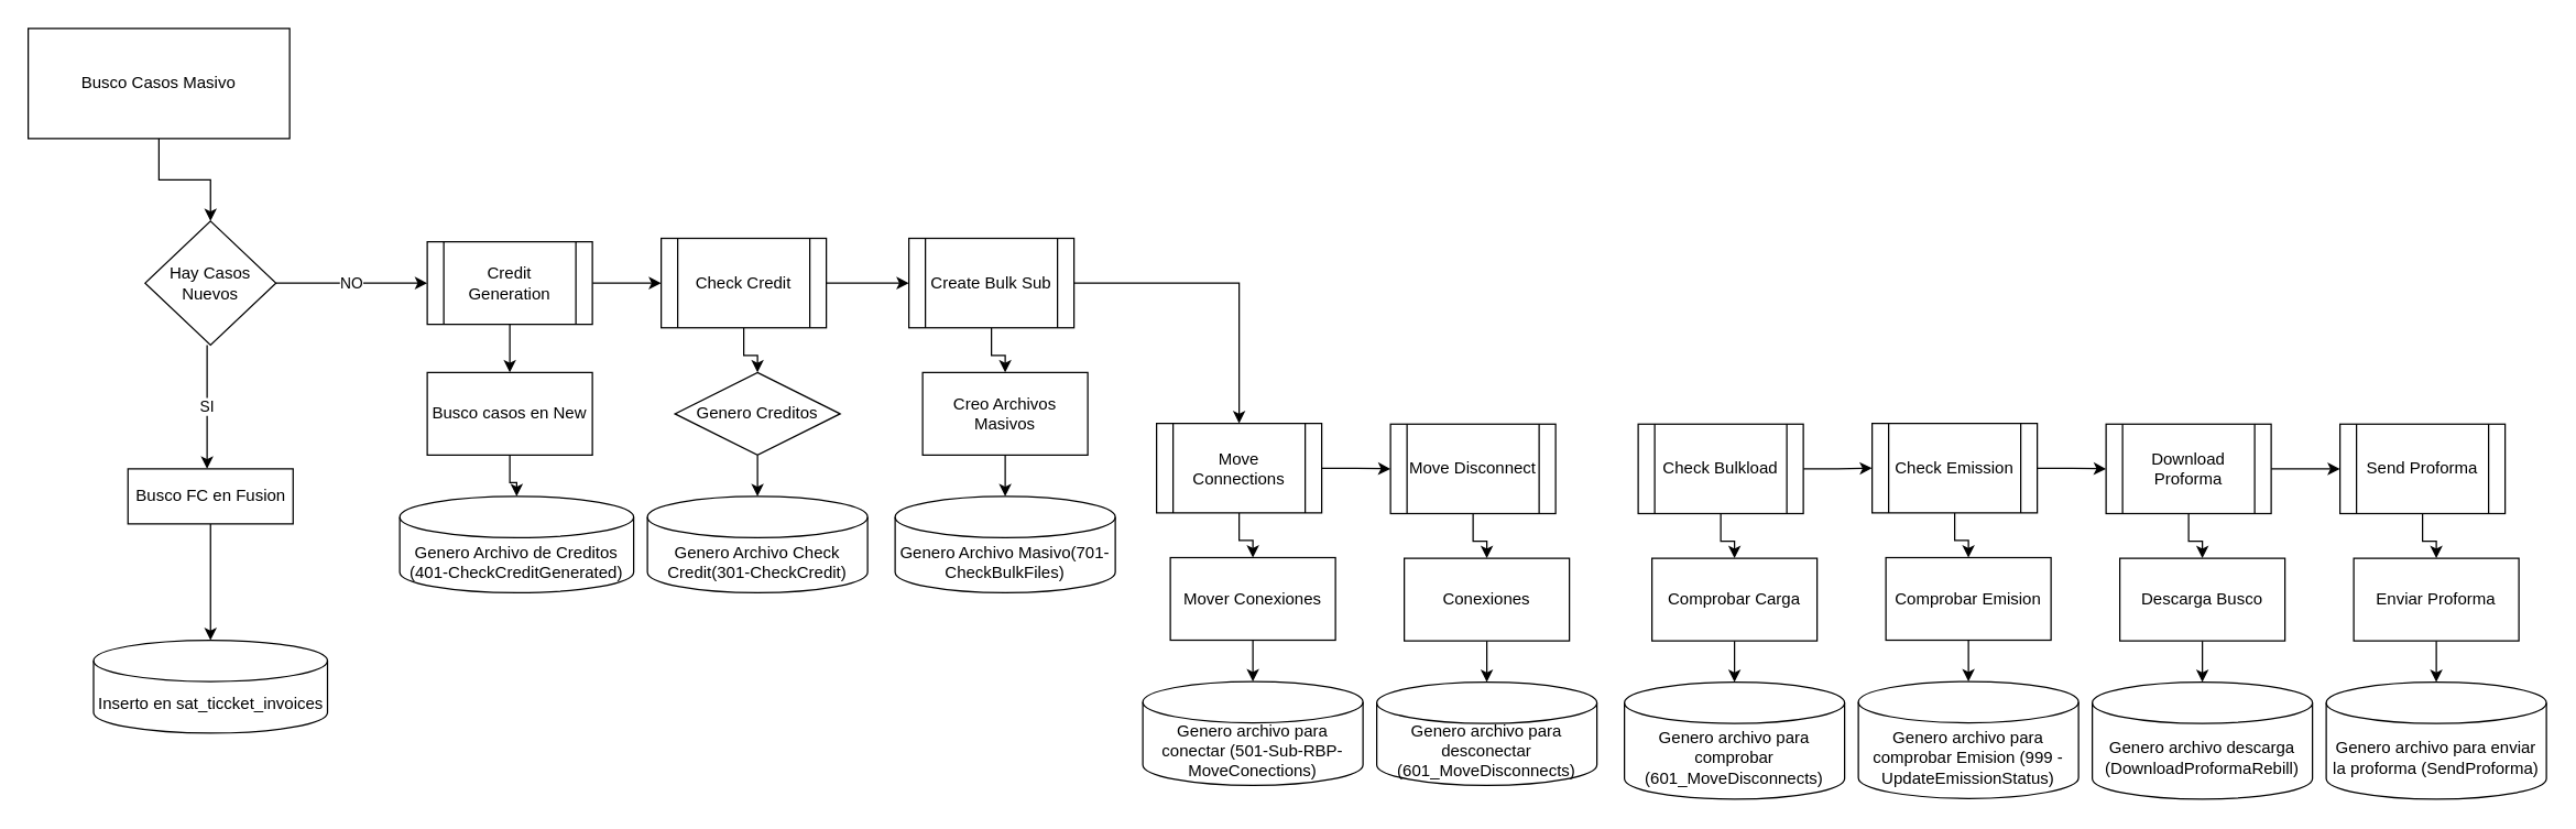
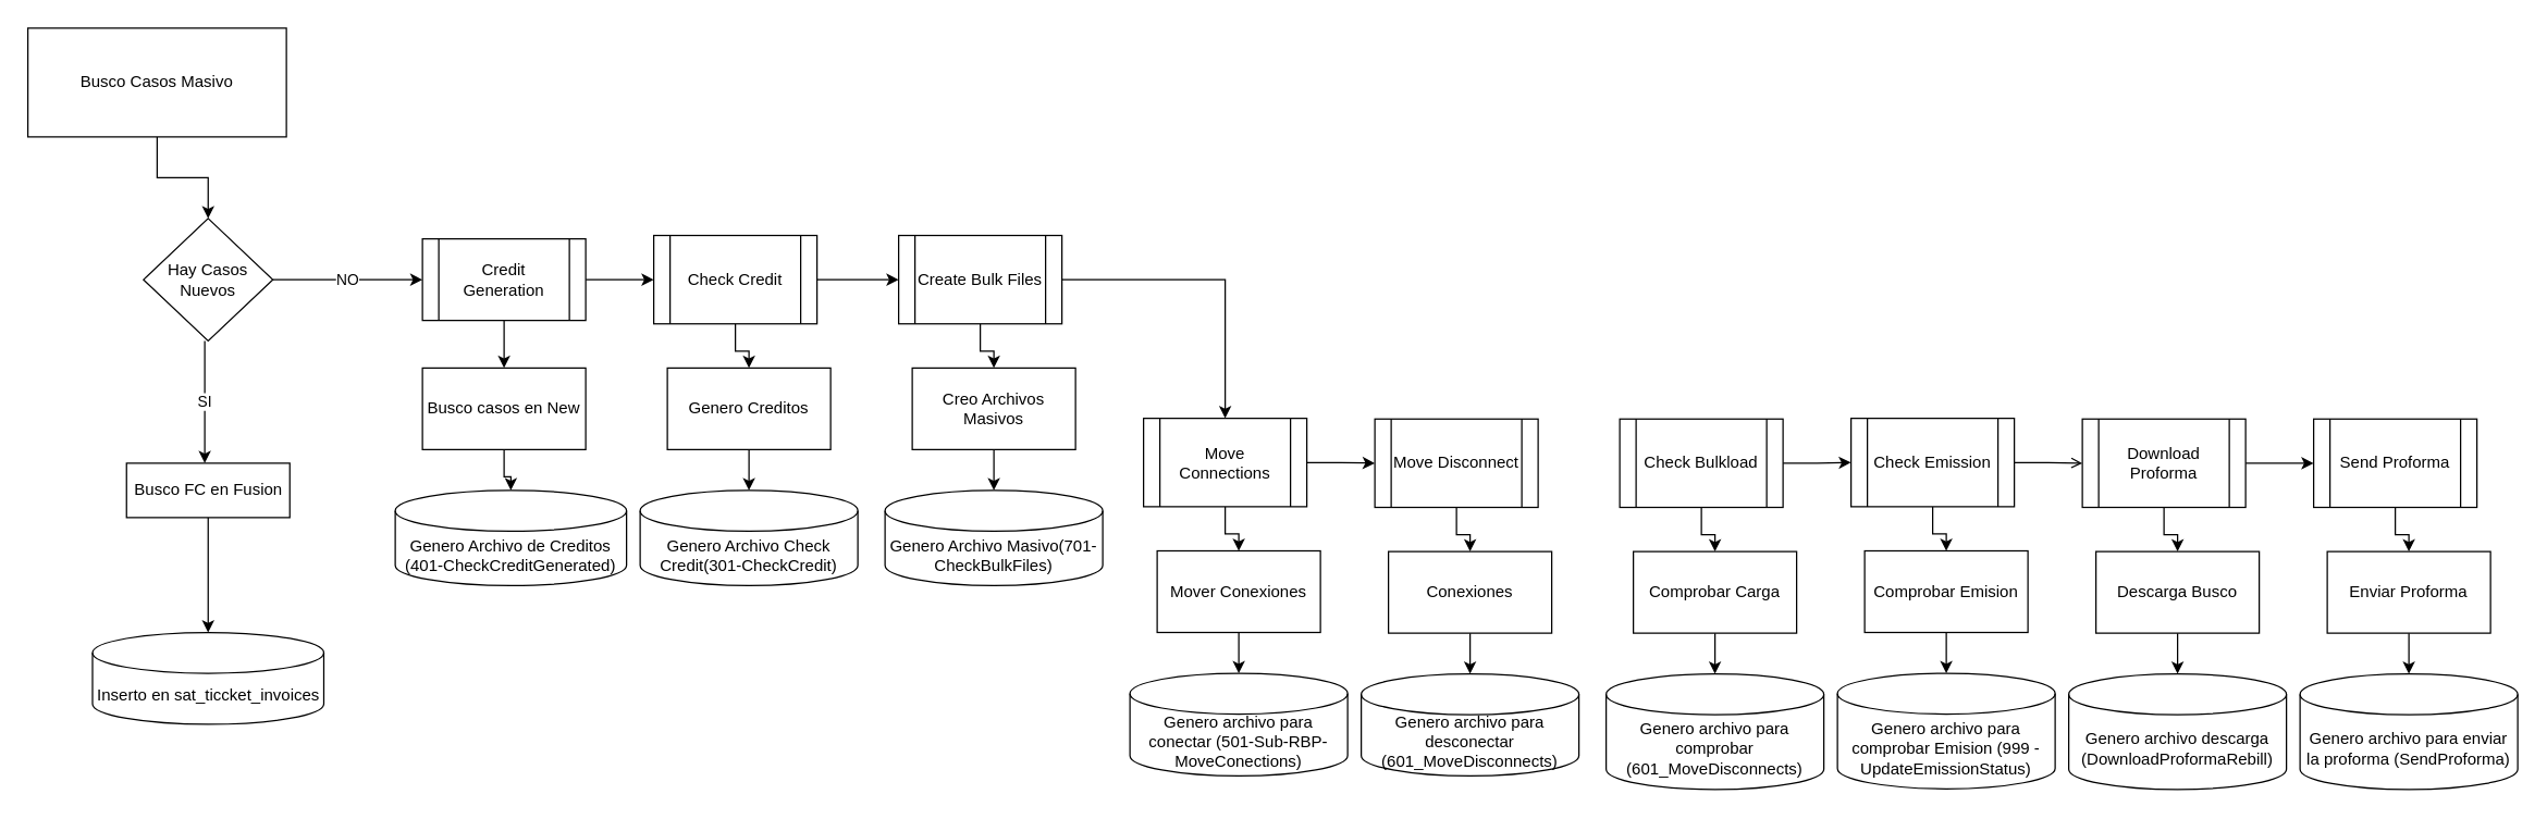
  <mxCell id="0" />
  <mxCell id="1" parent="0" />
  <mxCell id="2" style="edgeStyle=orthogonalEdgeStyle;rounded=0;orthogonalLoop=1;jettySize=auto;html=1;exitX=0.5;exitY=1;exitDx=0;exitDy=0;entryX=0.5;entryY=0;entryDx=0;entryDy=0;" parent="1" source="3" target="7" edge="1"><mxGeometry relative="1" as="geometry" /></mxCell>
  <mxCell id="3" value="Busco Casos Masivo" style="rounded=0;whiteSpace=wrap;html=1;" parent="1" vertex="1"><mxGeometry x="20" y="20" width="190" height="80" as="geometry" /></mxCell>
  <mxCell id="4" value="" style="edgeStyle=orthogonalEdgeStyle;rounded=0;orthogonalLoop=1;jettySize=auto;html=1;" parent="1" edge="1"><mxGeometry relative="1" as="geometry"><mxPoint x="150" y="220" as="targetPoint" /></mxGeometry></mxCell>
  <mxCell id="5" value="SI" style="edgeStyle=orthogonalEdgeStyle;rounded=0;orthogonalLoop=1;jettySize=auto;html=1;" parent="1" edge="1"><mxGeometry relative="1" as="geometry"><mxPoint x="150" y="250" as="sourcePoint" /><mxPoint x="150" y="340" as="targetPoint" /></mxGeometry></mxCell>
  <mxCell id="6" value="NO" style="edgeStyle=orthogonalEdgeStyle;rounded=0;orthogonalLoop=1;jettySize=auto;html=1;entryX=0;entryY=0.5;entryDx=0;entryDy=0;" parent="1" source="7" target="13" edge="1"><mxGeometry relative="1" as="geometry"><mxPoint x="270" y="205" as="targetPoint" /></mxGeometry></mxCell>
  <mxCell id="7" value="Hay Casos Nuevos" style="rhombus;whiteSpace=wrap;html=1;rounded=0;" parent="1" vertex="1"><mxGeometry x="105" y="160" width="95" height="90" as="geometry" /></mxCell>
  <mxCell id="8" value="" style="edgeStyle=orthogonalEdgeStyle;rounded=0;orthogonalLoop=1;jettySize=auto;html=1;" parent="1" source="9" target="10" edge="1"><mxGeometry relative="1" as="geometry" /></mxCell>
  <mxCell id="9" value="Busco FC en Fusion" style="whiteSpace=wrap;html=1;rounded=0;" parent="1" vertex="1"><mxGeometry x="92.5" y="340" width="120" height="40" as="geometry" /></mxCell>
  <mxCell id="10" value="Inserto en sat_ticcket_invoices" style="shape=cylinder3;whiteSpace=wrap;html=1;boundedLbl=1;backgroundOutline=1;size=15;" parent="1" vertex="1"><mxGeometry x="67.5" y="464.5" width="170" height="67.5" as="geometry" /></mxCell>
  <mxCell id="11" value="" style="edgeStyle=orthogonalEdgeStyle;rounded=0;orthogonalLoop=1;jettySize=auto;html=1;" parent="1" source="13" target="15" edge="1"><mxGeometry relative="1" as="geometry" /></mxCell>
  <mxCell id="12" value="" style="edgeStyle=orthogonalEdgeStyle;rounded=0;orthogonalLoop=1;jettySize=auto;html=1;" parent="1" source="13" target="19" edge="1"><mxGeometry relative="1" as="geometry" /></mxCell>
  <mxCell id="13" value="Credit Generation" style="shape=process;whiteSpace=wrap;html=1;backgroundOutline=1;" parent="1" vertex="1"><mxGeometry x="310" y="175" width="120" height="60" as="geometry" /></mxCell>
  <mxCell id="14" value="" style="edgeStyle=orthogonalEdgeStyle;rounded=0;orthogonalLoop=1;jettySize=auto;html=1;" parent="1" source="15" target="16" edge="1"><mxGeometry relative="1" as="geometry" /></mxCell>
  <mxCell id="15" value="Busco casos en New" style="whiteSpace=wrap;html=1;" parent="1" vertex="1"><mxGeometry x="310" y="270" width="120" height="60" as="geometry" /></mxCell>
  <mxCell id="16" value="Genero Archivo de Creditos&lt;br&gt;(401-CheckCreditGenerated)" style="shape=cylinder3;whiteSpace=wrap;html=1;boundedLbl=1;backgroundOutline=1;size=15;" parent="1" vertex="1"><mxGeometry x="290" y="360" width="170" height="70" as="geometry" /></mxCell>
  <mxCell id="17" value="" style="edgeStyle=orthogonalEdgeStyle;rounded=0;orthogonalLoop=1;jettySize=auto;html=1;" parent="1" source="19" target="21" edge="1"><mxGeometry relative="1" as="geometry" /></mxCell>
  <mxCell id="18" value="" style="edgeStyle=orthogonalEdgeStyle;rounded=0;orthogonalLoop=1;jettySize=auto;html=1;" parent="1" source="19" target="25" edge="1"><mxGeometry relative="1" as="geometry" /></mxCell>
  <mxCell id="19" value="Check Credit" style="shape=process;whiteSpace=wrap;html=1;backgroundOutline=1;" parent="1" vertex="1"><mxGeometry x="480" y="172.5" width="120" height="65" as="geometry" /></mxCell>
  <mxCell id="20" value="" style="edgeStyle=orthogonalEdgeStyle;rounded=0;orthogonalLoop=1;jettySize=auto;html=1;" parent="1" source="21" target="22" edge="1"><mxGeometry relative="1" as="geometry" /></mxCell>
- <mxCell id="21" value="Genero Creditos" style="rhombus;whiteSpace=wrap;html=1;" parent="1" vertex="1"><mxGeometry x="490" y="270" width="120" height="60" as="geometry" /></mxCell>
+ <mxCell id="21" value="Genero Creditos" style="whiteSpace=wrap;html=1;" parent="1" vertex="1"><mxGeometry x="490" y="270" width="120" height="60" as="geometry" /></mxCell>
  <mxCell id="22" value="Genero Archivo Check Credit(301-CheckCredit)" style="shape=cylinder3;whiteSpace=wrap;html=1;boundedLbl=1;backgroundOutline=1;size=15;" parent="1" vertex="1"><mxGeometry x="470" y="360" width="160" height="70" as="geometry" /></mxCell>
  <mxCell id="23" value="" style="edgeStyle=orthogonalEdgeStyle;rounded=0;orthogonalLoop=1;jettySize=auto;html=1;" parent="1" source="25" target="27" edge="1"><mxGeometry relative="1" as="geometry" /></mxCell>
  <mxCell id="24" style="edgeStyle=orthogonalEdgeStyle;rounded=0;orthogonalLoop=1;jettySize=auto;html=1;entryX=0.5;entryY=0;entryDx=0;entryDy=0;" parent="1" source="25" target="31" edge="1"><mxGeometry relative="1" as="geometry" /></mxCell>
- <mxCell id="25" value="Create Bulk Sub" style="shape=process;whiteSpace=wrap;html=1;backgroundOutline=1;" parent="1" vertex="1"><mxGeometry x="660" y="172.5" width="120" height="65" as="geometry" /></mxCell>
+ <mxCell id="25" value="Create Bulk Files" style="shape=process;whiteSpace=wrap;html=1;backgroundOutline=1;" parent="1" vertex="1"><mxGeometry x="660" y="172.5" width="120" height="65" as="geometry" /></mxCell>
  <mxCell id="26" value="" style="edgeStyle=orthogonalEdgeStyle;rounded=0;orthogonalLoop=1;jettySize=auto;html=1;" parent="1" source="27" target="28" edge="1"><mxGeometry relative="1" as="geometry" /></mxCell>
  <mxCell id="27" value="Creo Archivos Masivos" style="whiteSpace=wrap;html=1;" parent="1" vertex="1"><mxGeometry x="670" y="270" width="120" height="60" as="geometry" /></mxCell>
  <mxCell id="28" value="Genero Archivo Masivo(701-CheckBulkFiles)" style="shape=cylinder3;whiteSpace=wrap;html=1;boundedLbl=1;backgroundOutline=1;size=15;" parent="1" vertex="1"><mxGeometry x="650" y="360" width="160" height="70" as="geometry" /></mxCell>
  <mxCell id="29" value="" style="edgeStyle=orthogonalEdgeStyle;rounded=0;orthogonalLoop=1;jettySize=auto;html=1;" parent="1" source="31" target="33" edge="1"><mxGeometry relative="1" as="geometry" /></mxCell>
  <mxCell id="30" style="edgeStyle=orthogonalEdgeStyle;rounded=0;orthogonalLoop=1;jettySize=auto;html=1;entryX=0;entryY=0.5;entryDx=0;entryDy=0;" parent="1" source="31" target="36" edge="1"><mxGeometry relative="1" as="geometry" /></mxCell>
  <mxCell id="31" value="Move Connections" style="shape=process;whiteSpace=wrap;html=1;backgroundOutline=1;" parent="1" vertex="1"><mxGeometry x="840" y="307" width="120" height="65" as="geometry" /></mxCell>
  <mxCell id="32" value="" style="edgeStyle=orthogonalEdgeStyle;rounded=0;orthogonalLoop=1;jettySize=auto;html=1;" parent="1" source="33" target="34" edge="1"><mxGeometry relative="1" as="geometry" /></mxCell>
  <mxCell id="33" value="Mover Conexiones" style="whiteSpace=wrap;html=1;" parent="1" vertex="1"><mxGeometry x="850" y="404.5" width="120" height="60" as="geometry" /></mxCell>
  <mxCell id="34" value="Genero archivo para conectar (501-Sub-RBP-MoveConections)" style="shape=cylinder3;whiteSpace=wrap;html=1;boundedLbl=1;backgroundOutline=1;size=15;" parent="1" vertex="1"><mxGeometry x="830" y="494.5" width="160" height="75.5" as="geometry" /></mxCell>
  <mxCell id="35" value="" style="edgeStyle=orthogonalEdgeStyle;rounded=0;orthogonalLoop=1;jettySize=auto;html=1;" parent="1" source="36" target="38" edge="1"><mxGeometry relative="1" as="geometry" /></mxCell>
  <mxCell id="36" value="Move Disconnect" style="shape=process;whiteSpace=wrap;html=1;backgroundOutline=1;" parent="1" vertex="1"><mxGeometry x="1010" y="307.5" width="120" height="65" as="geometry" /></mxCell>
  <mxCell id="37" value="" style="edgeStyle=orthogonalEdgeStyle;rounded=0;orthogonalLoop=1;jettySize=auto;html=1;" parent="1" source="38" target="39" edge="1"><mxGeometry relative="1" as="geometry" /></mxCell>
  <mxCell id="38" value="Conexiones" style="whiteSpace=wrap;html=1;" parent="1" vertex="1"><mxGeometry x="1020" y="405" width="120" height="60" as="geometry" /></mxCell>
  <mxCell id="39" value="Genero archivo para desconectar (601_MoveDisconnects)" style="shape=cylinder3;whiteSpace=wrap;html=1;boundedLbl=1;backgroundOutline=1;size=15;" parent="1" vertex="1"><mxGeometry x="1000" y="495" width="160" height="75" as="geometry" /></mxCell>
  <mxCell id="40" value="" style="edgeStyle=orthogonalEdgeStyle;rounded=0;orthogonalLoop=1;jettySize=auto;html=1;" parent="1" source="42" target="44" edge="1"><mxGeometry relative="1" as="geometry" /></mxCell>
  <mxCell id="41" value="" style="edgeStyle=orthogonalEdgeStyle;rounded=0;orthogonalLoop=1;jettySize=auto;html=1;" parent="1" source="42" target="48" edge="1"><mxGeometry relative="1" as="geometry" /></mxCell>
  <mxCell id="42" value="Check Bulkload" style="shape=process;whiteSpace=wrap;html=1;backgroundOutline=1;" parent="1" vertex="1"><mxGeometry x="1190" y="307.5" width="120" height="65" as="geometry" /></mxCell>
  <mxCell id="43" value="" style="edgeStyle=orthogonalEdgeStyle;rounded=0;orthogonalLoop=1;jettySize=auto;html=1;" parent="1" source="44" target="45" edge="1"><mxGeometry relative="1" as="geometry" /></mxCell>
  <mxCell id="44" value="Comprobar Carga" style="whiteSpace=wrap;html=1;" parent="1" vertex="1"><mxGeometry x="1200" y="405" width="120" height="60" as="geometry" /></mxCell>
  <mxCell id="45" value="Genero archivo para comprobar (601_MoveDisconnects)" style="shape=cylinder3;whiteSpace=wrap;html=1;boundedLbl=1;backgroundOutline=1;size=15;" parent="1" vertex="1"><mxGeometry x="1180" y="495" width="160" height="85" as="geometry" /></mxCell>
  <mxCell id="46" value="" style="edgeStyle=orthogonalEdgeStyle;rounded=0;orthogonalLoop=1;jettySize=auto;html=1;" parent="1" source="48" target="50" edge="1"><mxGeometry relative="1" as="geometry" /></mxCell>
- <mxCell id="47" value="" style="edgeStyle=orthogonalEdgeStyle;rounded=0;orthogonalLoop=1;jettySize=auto;html=1;" parent="1" source="48" target="54" edge="1"><mxGeometry relative="1" as="geometry" /></mxCell>
+ <mxCell id="47" value="" style="edgeStyle=orthogonalEdgeStyle;rounded=0;orthogonalLoop=1;jettySize=auto;html=1;endArrow=open;" parent="1" source="48" target="54" edge="1"><mxGeometry relative="1" as="geometry" /></mxCell>
  <mxCell id="48" value="Check Emission" style="shape=process;whiteSpace=wrap;html=1;backgroundOutline=1;" parent="1" vertex="1"><mxGeometry x="1360" y="307" width="120" height="65" as="geometry" /></mxCell>
  <mxCell id="49" value="" style="edgeStyle=orthogonalEdgeStyle;rounded=0;orthogonalLoop=1;jettySize=auto;html=1;" parent="1" source="50" target="51" edge="1"><mxGeometry relative="1" as="geometry" /></mxCell>
  <mxCell id="50" value="Comprobar Emision" style="whiteSpace=wrap;html=1;" parent="1" vertex="1"><mxGeometry x="1370" y="404.5" width="120" height="60" as="geometry" /></mxCell>
  <mxCell id="51" value="Genero archivo para comprobar Emision (999 - UpdateEmissionStatus)" style="shape=cylinder3;whiteSpace=wrap;html=1;boundedLbl=1;backgroundOutline=1;size=15;" parent="1" vertex="1"><mxGeometry x="1350" y="494.5" width="160" height="85" as="geometry" /></mxCell>
  <mxCell id="52" value="" style="edgeStyle=orthogonalEdgeStyle;rounded=0;orthogonalLoop=1;jettySize=auto;html=1;" parent="1" source="54" target="56" edge="1"><mxGeometry relative="1" as="geometry" /></mxCell>
  <mxCell id="53" style="edgeStyle=orthogonalEdgeStyle;rounded=0;orthogonalLoop=1;jettySize=auto;html=1;entryX=0;entryY=0.5;entryDx=0;entryDy=0;" parent="1" source="54" target="59" edge="1"><mxGeometry relative="1" as="geometry" /></mxCell>
  <mxCell id="54" value="Download Proforma" style="shape=process;whiteSpace=wrap;html=1;backgroundOutline=1;" parent="1" vertex="1"><mxGeometry x="1530" y="307.5" width="120" height="65" as="geometry" /></mxCell>
  <mxCell id="55" value="" style="edgeStyle=orthogonalEdgeStyle;rounded=0;orthogonalLoop=1;jettySize=auto;html=1;" parent="1" source="56" target="57" edge="1"><mxGeometry relative="1" as="geometry" /></mxCell>
  <mxCell id="56" value="Descarga Busco" style="whiteSpace=wrap;html=1;" parent="1" vertex="1"><mxGeometry x="1540" y="405" width="120" height="60" as="geometry" /></mxCell>
  <mxCell id="57" value="Genero archivo descarga (DownloadProformaRebill)" style="shape=cylinder3;whiteSpace=wrap;html=1;boundedLbl=1;backgroundOutline=1;size=15;" parent="1" vertex="1"><mxGeometry x="1520" y="495" width="160" height="85" as="geometry" /></mxCell>
  <mxCell id="58" value="" style="edgeStyle=orthogonalEdgeStyle;rounded=0;orthogonalLoop=1;jettySize=auto;html=1;" parent="1" source="59" target="61" edge="1"><mxGeometry relative="1" as="geometry" /></mxCell>
  <mxCell id="59" value="Send Proforma" style="shape=process;whiteSpace=wrap;html=1;backgroundOutline=1;" parent="1" vertex="1"><mxGeometry x="1700" y="307.5" width="120" height="65" as="geometry" /></mxCell>
  <mxCell id="60" value="" style="edgeStyle=orthogonalEdgeStyle;rounded=0;orthogonalLoop=1;jettySize=auto;html=1;" parent="1" source="61" target="62" edge="1"><mxGeometry relative="1" as="geometry" /></mxCell>
  <mxCell id="61" value="Enviar Proforma" style="whiteSpace=wrap;html=1;" parent="1" vertex="1"><mxGeometry x="1710" y="405" width="120" height="60" as="geometry" /></mxCell>
  <mxCell id="62" value="Genero archivo para enviar la proforma (SendProforma)" style="shape=cylinder3;whiteSpace=wrap;html=1;boundedLbl=1;backgroundOutline=1;size=15;" parent="1" vertex="1"><mxGeometry x="1690" y="495" width="160" height="85" as="geometry" /></mxCell>
